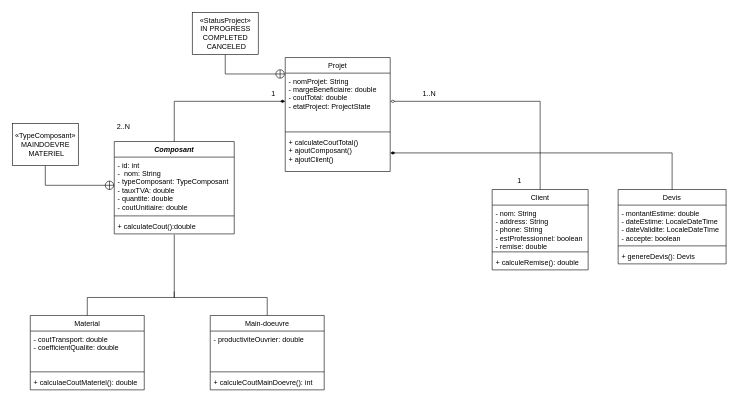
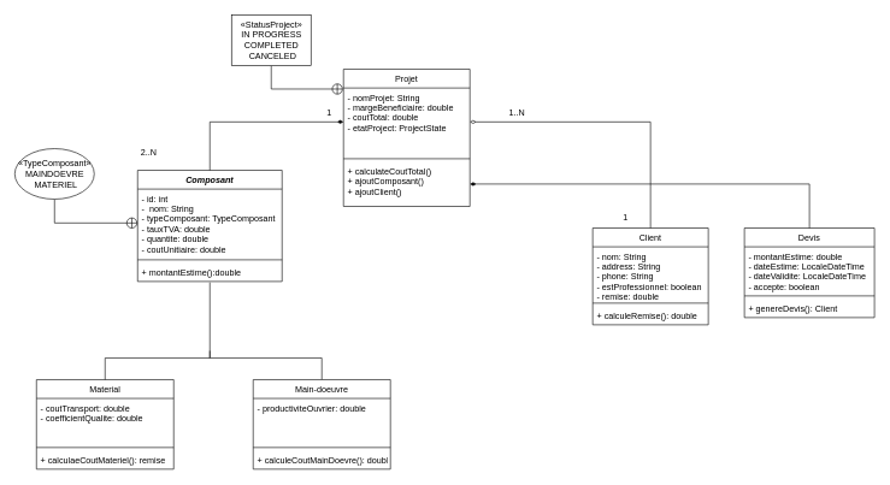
  <mxCell id="0" />
  <mxCell id="1" parent="0" />
  <mxCell id="2" value="Projet" style="swimlane;fontStyle=0;align=center;verticalAlign=top;childLayout=stackLayout;horizontal=1;startSize=26;horizontalStack=0;resizeParent=1;resizeParentMax=0;resizeLast=0;collapsible=1;marginBottom=0;" parent="1" vertex="1"><mxGeometry x="475" y="95" width="175" height="190" as="geometry" /></mxCell>
  <mxCell id="3" value="- nomProjet: String&#10;- margeBeneficiaire: double&#10;- coutTotal: double&#10;- etatProject: ProjectState" style="text;strokeColor=none;fillColor=none;align=left;verticalAlign=top;spacingLeft=4;spacingRight=4;overflow=hidden;rotatable=0;points=[[0,0.5],[1,0.5]];portConstraint=eastwest;" parent="2" vertex="1"><mxGeometry y="26" width="175" height="94" as="geometry" /></mxCell>
  <mxCell id="4" value="" style="line;strokeWidth=1;fillColor=none;align=left;verticalAlign=middle;spacingTop=-1;spacingLeft=3;spacingRight=3;rotatable=0;labelPosition=right;points=[];portConstraint=eastwest;strokeColor=inherit;" parent="2" vertex="1"><mxGeometry y="120" width="175" height="8" as="geometry" /></mxCell>
  <mxCell id="5" value="+ calculateCoutTotal()&#10;+ ajoutComposant()&#10;+ ajoutClient()" style="text;strokeColor=none;fillColor=none;align=left;verticalAlign=top;spacingLeft=4;spacingRight=4;overflow=hidden;rotatable=0;points=[[0,0.5],[1,0.5]];portConstraint=eastwest;" parent="2" vertex="1"><mxGeometry y="128" width="175" height="62" as="geometry" /></mxCell>
  <mxCell id="6" value="Composant" style="swimlane;fontStyle=3;align=center;verticalAlign=top;childLayout=stackLayout;horizontal=1;startSize=26;horizontalStack=0;resizeParent=1;resizeParentMax=0;resizeLast=0;collapsible=1;marginBottom=0;" parent="1" vertex="1"><mxGeometry x="190" y="235" width="200" height="154" as="geometry" /></mxCell>
  <mxCell id="7" value="- id: int&#10;-  nom: String&#10;- typeComposant: TypeComposant&#10;- tauxTVA: double&#10;- quantite: double&#10;- coutUnitiaire: double" style="text;strokeColor=none;fillColor=none;align=left;verticalAlign=top;spacingLeft=4;spacingRight=4;overflow=hidden;rotatable=0;points=[[0,0.5],[1,0.5]];portConstraint=eastwest;" parent="6" vertex="1"><mxGeometry y="26" width="200" height="94" as="geometry" /></mxCell>
  <mxCell id="8" value="" style="line;strokeWidth=1;fillColor=none;align=left;verticalAlign=middle;spacingTop=-1;spacingLeft=3;spacingRight=3;rotatable=0;labelPosition=right;points=[];portConstraint=eastwest;strokeColor=inherit;" parent="6" vertex="1"><mxGeometry y="120" width="200" height="8" as="geometry" /></mxCell>
- <mxCell id="9" value="+ calculateCout():double" style="text;strokeColor=none;fillColor=none;align=left;verticalAlign=top;spacingLeft=4;spacingRight=4;overflow=hidden;rotatable=0;points=[[0,0.5],[1,0.5]];portConstraint=eastwest;" parent="6" vertex="1"><mxGeometry y="128" width="200" height="26" as="geometry" /></mxCell>
+ <mxCell id="9" value="+ montantEstime():double" style="text;strokeColor=none;fillColor=none;align=left;verticalAlign=top;spacingLeft=4;spacingRight=4;overflow=hidden;rotatable=0;points=[[0,0.5],[1,0.5]];portConstraint=eastwest;" parent="6" vertex="1"><mxGeometry y="128" width="200" height="26" as="geometry" /></mxCell>
  <mxCell id="10" value="Material" style="swimlane;fontStyle=0;align=center;verticalAlign=top;childLayout=stackLayout;horizontal=1;startSize=26;horizontalStack=0;resizeParent=1;resizeParentMax=0;resizeLast=0;collapsible=1;marginBottom=0;" parent="1" vertex="1"><mxGeometry x="50" y="525" width="190" height="124" as="geometry" /></mxCell>
  <mxCell id="11" value="- coutTransport: double&#10;- coefficientQualite: double" style="text;strokeColor=none;fillColor=none;align=left;verticalAlign=top;spacingLeft=4;spacingRight=4;overflow=hidden;rotatable=0;points=[[0,0.5],[1,0.5]];portConstraint=eastwest;" parent="10" vertex="1"><mxGeometry y="26" width="190" height="64" as="geometry" /></mxCell>
  <mxCell id="12" value="" style="line;strokeWidth=1;fillColor=none;align=left;verticalAlign=middle;spacingTop=-1;spacingLeft=3;spacingRight=3;rotatable=0;labelPosition=right;points=[];portConstraint=eastwest;strokeColor=inherit;" parent="10" vertex="1"><mxGeometry y="90" width="190" height="8" as="geometry" /></mxCell>
- <mxCell id="13" value="+ calculaeCoutMateriel(): double" style="text;strokeColor=none;fillColor=none;align=left;verticalAlign=top;spacingLeft=4;spacingRight=4;overflow=hidden;rotatable=0;points=[[0,0.5],[1,0.5]];portConstraint=eastwest;" parent="10" vertex="1"><mxGeometry y="98" width="190" height="26" as="geometry" /></mxCell>
+ <mxCell id="13" value="+ calculaeCoutMateriel(): remise" style="text;strokeColor=none;fillColor=none;align=left;verticalAlign=top;spacingLeft=4;spacingRight=4;overflow=hidden;rotatable=0;points=[[0,0.5],[1,0.5]];portConstraint=eastwest;" parent="10" vertex="1"><mxGeometry y="98" width="190" height="26" as="geometry" /></mxCell>
  <mxCell id="14" value="Devis" style="swimlane;fontStyle=0;align=center;verticalAlign=top;childLayout=stackLayout;horizontal=1;startSize=26;horizontalStack=0;resizeParent=1;resizeParentMax=0;resizeLast=0;collapsible=1;marginBottom=0;" parent="1" vertex="1"><mxGeometry x="1030" y="315" width="180" height="124" as="geometry" /></mxCell>
  <mxCell id="15" value="- montantEstime: double&#10;- dateEstime: LocaleDateTime&#10;- dateValidite: LocaleDateTime&#10;- accepte: boolean" style="text;strokeColor=none;fillColor=none;align=left;verticalAlign=top;spacingLeft=4;spacingRight=4;overflow=hidden;rotatable=0;points=[[0,0.5],[1,0.5]];portConstraint=eastwest;" parent="14" vertex="1"><mxGeometry y="26" width="180" height="64" as="geometry" /></mxCell>
  <mxCell id="16" value="" style="line;strokeWidth=1;fillColor=none;align=left;verticalAlign=middle;spacingTop=-1;spacingLeft=3;spacingRight=3;rotatable=0;labelPosition=right;points=[];portConstraint=eastwest;strokeColor=inherit;" parent="14" vertex="1"><mxGeometry y="90" width="180" height="8" as="geometry" /></mxCell>
- <mxCell id="17" value="+ genereDevis(): Devis" style="text;strokeColor=none;fillColor=none;align=left;verticalAlign=top;spacingLeft=4;spacingRight=4;overflow=hidden;rotatable=0;points=[[0,0.5],[1,0.5]];portConstraint=eastwest;" parent="14" vertex="1"><mxGeometry y="98" width="180" height="26" as="geometry" /></mxCell>
+ <mxCell id="17" value="+ genereDevis(): Client" style="text;strokeColor=none;fillColor=none;align=left;verticalAlign=top;spacingLeft=4;spacingRight=4;overflow=hidden;rotatable=0;points=[[0,0.5],[1,0.5]];portConstraint=eastwest;" parent="14" vertex="1"><mxGeometry y="98" width="180" height="26" as="geometry" /></mxCell>
  <mxCell id="18" value="Client" style="swimlane;fontStyle=0;align=center;verticalAlign=top;childLayout=stackLayout;horizontal=1;startSize=26;horizontalStack=0;resizeParent=1;resizeParentMax=0;resizeLast=0;collapsible=1;marginBottom=0;" parent="1" vertex="1"><mxGeometry x="820" y="315" width="160" height="134" as="geometry" /></mxCell>
  <mxCell id="19" value="- nom: String&#10;- address: String&#10;- phone: String&#10;- estProfessionnel: boolean&#10;- remise: double" style="text;strokeColor=none;fillColor=none;align=left;verticalAlign=top;spacingLeft=4;spacingRight=4;overflow=hidden;rotatable=0;points=[[0,0.5],[1,0.5]];portConstraint=eastwest;" parent="18" vertex="1"><mxGeometry y="26" width="160" height="74" as="geometry" /></mxCell>
  <mxCell id="20" value="" style="line;strokeWidth=1;fillColor=none;align=left;verticalAlign=middle;spacingTop=-1;spacingLeft=3;spacingRight=3;rotatable=0;labelPosition=right;points=[];portConstraint=eastwest;strokeColor=inherit;" parent="18" vertex="1"><mxGeometry y="100" width="160" height="8" as="geometry" /></mxCell>
  <mxCell id="21" value="+ calculeRemise(): double" style="text;strokeColor=none;fillColor=none;align=left;verticalAlign=top;spacingLeft=4;spacingRight=4;overflow=hidden;rotatable=0;points=[[0,0.5],[1,0.5]];portConstraint=eastwest;" parent="18" vertex="1"><mxGeometry y="108" width="160" height="26" as="geometry" /></mxCell>
  <mxCell id="22" style="edgeStyle=orthogonalEdgeStyle;rounded=0;orthogonalLoop=1;jettySize=auto;html=1;exitX=0;exitY=0.5;exitDx=0;exitDy=0;endArrow=none;endFill=0;startArrow=diamondThin;startFill=1;" parent="1" source="3" target="6" edge="1"><mxGeometry relative="1" as="geometry" /></mxCell>
  <mxCell id="23" value="1" style="text;html=1;align=center;verticalAlign=middle;resizable=0;points=[];autosize=1;strokeColor=none;fillColor=none;" parent="1" vertex="1"><mxGeometry x="440" y="141" width="30" height="30" as="geometry" /></mxCell>
  <mxCell id="24" value="2..N" style="text;html=1;align=center;verticalAlign=middle;resizable=0;points=[];autosize=1;strokeColor=none;fillColor=none;" parent="1" vertex="1"><mxGeometry x="180" y="195" width="50" height="30" as="geometry" /></mxCell>
  <mxCell id="25" value="" style="edgeStyle=elbowEdgeStyle;rounded=0;elbow=vertical;html=1;labelBackgroundColor=#ffffff;endArrow=none;endFill=0;endSize=6;jettySize=auto;orthogonalLoop=1;strokeWidth=1;fontSize=14;exitX=0.5;exitY=0;exitDx=0;exitDy=0;entryX=0.5;entryY=1.051;entryDx=0;entryDy=0;entryPerimeter=0;" parent="1" source="10" target="9" edge="1"><mxGeometry width="60" height="60" relative="1" as="geometry"><mxPoint x="250" y="515" as="sourcePoint" /><mxPoint x="310" y="455" as="targetPoint" /><Array as="points"><mxPoint x="310" y="495" /><mxPoint x="160" y="495" /></Array></mxGeometry></mxCell>
  <mxCell id="26" value="" style="edgeStyle=elbowEdgeStyle;rounded=0;elbow=vertical;html=1;labelBackgroundColor=#ffffff;endArrow=none;endFill=0;endSize=6;jettySize=auto;orthogonalLoop=1;strokeWidth=1;fontSize=14;exitX=0.5;exitY=0;exitDx=0;exitDy=0;" parent="1" source="27" edge="1"><mxGeometry width="60" height="60" relative="1" as="geometry"><mxPoint x="395" y="525" as="sourcePoint" /><mxPoint x="290" y="485" as="targetPoint" /><Array as="points"><mxPoint x="390" y="495" /></Array></mxGeometry></mxCell>
  <mxCell id="27" value="Main-doeuvre" style="swimlane;fontStyle=0;align=center;verticalAlign=top;childLayout=stackLayout;horizontal=1;startSize=26;horizontalStack=0;resizeParent=1;resizeParentMax=0;resizeLast=0;collapsible=1;marginBottom=0;" parent="1" vertex="1"><mxGeometry x="350" y="525" width="190" height="124" as="geometry" /></mxCell>
  <mxCell id="28" value="- productiviteOuvrier: double" style="text;strokeColor=none;fillColor=none;align=left;verticalAlign=top;spacingLeft=4;spacingRight=4;overflow=hidden;rotatable=0;points=[[0,0.5],[1,0.5]];portConstraint=eastwest;" parent="27" vertex="1"><mxGeometry y="26" width="190" height="64" as="geometry" /></mxCell>
  <mxCell id="29" value="" style="line;strokeWidth=1;fillColor=none;align=left;verticalAlign=middle;spacingTop=-1;spacingLeft=3;spacingRight=3;rotatable=0;labelPosition=right;points=[];portConstraint=eastwest;strokeColor=inherit;" parent="27" vertex="1"><mxGeometry y="90" width="190" height="8" as="geometry" /></mxCell>
- <mxCell id="30" value="+ calculeCoutMainDoevre(): int" style="text;strokeColor=none;fillColor=none;align=left;verticalAlign=top;spacingLeft=4;spacingRight=4;overflow=hidden;rotatable=0;points=[[0,0.5],[1,0.5]];portConstraint=eastwest;" parent="27" vertex="1"><mxGeometry y="98" width="190" height="26" as="geometry" /></mxCell>
+ <mxCell id="30" value="+ calculeCoutMainDoevre(): double" style="text;strokeColor=none;fillColor=none;align=left;verticalAlign=top;spacingLeft=4;spacingRight=4;overflow=hidden;rotatable=0;points=[[0,0.5],[1,0.5]];portConstraint=eastwest;" parent="27" vertex="1"><mxGeometry y="98" width="190" height="26" as="geometry" /></mxCell>
  <mxCell id="31" style="edgeStyle=orthogonalEdgeStyle;rounded=0;orthogonalLoop=1;jettySize=auto;html=1;exitX=1;exitY=0.5;exitDx=0;exitDy=0;entryX=0.5;entryY=0;entryDx=0;entryDy=0;endArrow=none;endFill=0;startArrow=diamondThin;startFill=0;" parent="1" source="3" target="18" edge="1"><mxGeometry relative="1" as="geometry" /></mxCell>
  <mxCell id="32" value="1..N" style="text;html=1;align=center;verticalAlign=middle;resizable=0;points=[];autosize=1;strokeColor=none;fillColor=none;" parent="1" vertex="1"><mxGeometry x="690" y="140" width="50" height="30" as="geometry" /></mxCell>
  <mxCell id="33" value="1" style="text;html=1;align=center;verticalAlign=middle;resizable=0;points=[];autosize=1;strokeColor=none;fillColor=none;" parent="1" vertex="1"><mxGeometry x="850" y="285" width="30" height="30" as="geometry" /></mxCell>
  <mxCell id="34" style="edgeStyle=orthogonalEdgeStyle;rounded=0;orthogonalLoop=1;jettySize=auto;html=1;exitX=1;exitY=0.5;exitDx=0;exitDy=0;entryX=0.5;entryY=0;entryDx=0;entryDy=0;endArrow=none;endFill=0;startArrow=diamondThin;startFill=1;" parent="1" source="5" target="14" edge="1"><mxGeometry relative="1" as="geometry" /></mxCell>
  <mxCell id="35" style="edgeStyle=orthogonalEdgeStyle;rounded=0;orthogonalLoop=1;jettySize=auto;html=1;exitX=0.5;exitY=1;exitDx=0;exitDy=0;entryX=-0.003;entryY=0.015;entryDx=0;entryDy=0;entryPerimeter=0;startArrow=none;startFill=0;endArrow=circlePlus;endFill=0;" parent="1" source="36" target="3" edge="1"><mxGeometry relative="1" as="geometry" /></mxCell>
  <mxCell id="36" value="«Status&lt;span style=&quot;text-align: left;&quot;&gt;Project&lt;/span&gt;»&lt;br&gt;IN PROGRESS&lt;br&gt;COMPLETED&lt;br&gt;&amp;nbsp;CANCELED" style="html=1;" parent="1" vertex="1"><mxGeometry x="320" y="20" width="110" height="70" as="geometry" /></mxCell>
  <mxCell id="37" style="edgeStyle=orthogonalEdgeStyle;rounded=0;orthogonalLoop=1;jettySize=auto;html=1;exitX=0.5;exitY=1;exitDx=0;exitDy=0;entryX=0;entryY=0.5;entryDx=0;entryDy=0;fontColor=#FFFFFF;endArrow=circlePlus;endFill=0;" parent="1" source="38" target="7" edge="1"><mxGeometry relative="1" as="geometry" /></mxCell>
- <mxCell id="38" value="«&lt;span style=&quot;text-align: left;&quot;&gt;TypeComposant&lt;/span&gt;»&lt;br&gt;MAINDOEVRE&lt;br&gt;&amp;nbsp;MATERIEL" style="html=1;" parent="1" vertex="1"><mxGeometry x="20" y="205" width="110" height="70" as="geometry" /></mxCell>
+ <mxCell id="38" value="«&lt;span style=&quot;text-align: left;&quot;&gt;TypeComposant&lt;/span&gt;»&lt;br&gt;MAINDOEVRE&lt;br&gt;&amp;nbsp;MATERIEL" style="ellipse;html=1;" parent="1" vertex="1"><mxGeometry x="20" y="205" width="110" height="70" as="geometry" /></mxCell>
